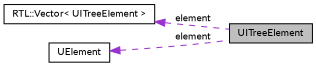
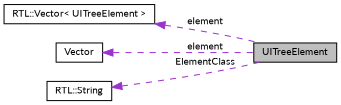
  digraph {
    fontname=Lato
    rankdir=LR
    node [color=black fillcolor=white fontname=Lato fontsize=10 shape=record style=filled]
    edge [color=darkorchid3 dir=back fontname=Lato fontsize=10 labelfontname=Helvetica labelfontsize=10 style=dashed]
    n1 [fillcolor=grey75 fontcolor=black height=0.2 label=UITreeElement width=0.4]
    n2 [height=0.2 label="RTL::Vector\< UITreeElement \>" width=0.4]
-   n3 [height=0.2 label=UElement width=0.4]
+   n3 [height=0.2 label=Vector width=0.4]
+   n4 [height=0.2 label="RTL::String" width=0.4]
    n2 -> n1 [label=" element"]
    n3 -> n1 [label=" element"]
+   n4 -> n1 [label=" ElementClass"]
  }
